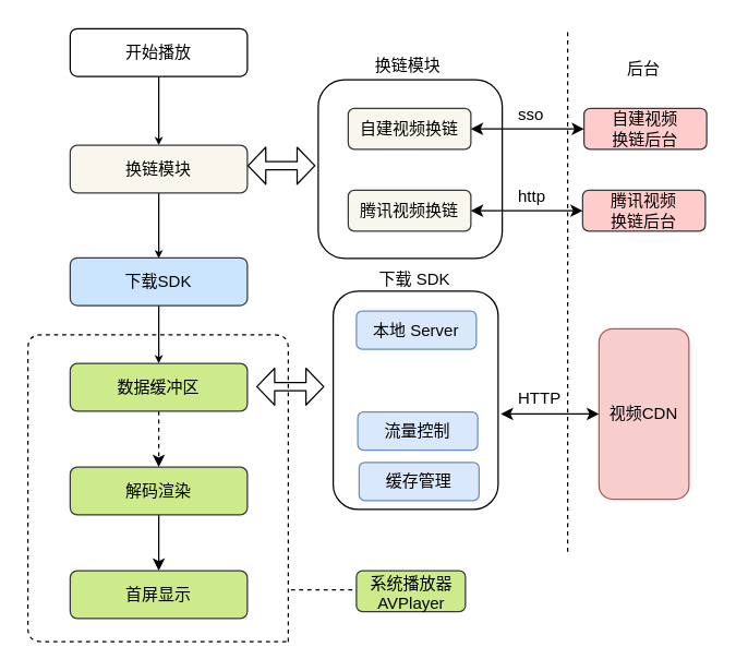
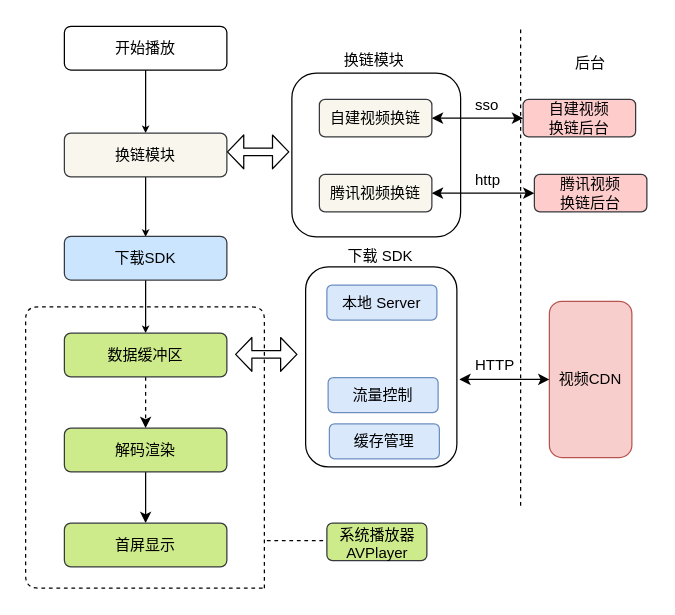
  <mxCell id="0" />
  <mxCell id="1" parent="0" />
  <mxCell id="2" value="" style="rounded=1;whiteSpace=wrap;html=1;gradientColor=none;labelBackgroundColor=none;" parent="1" vertex="1"><mxGeometry x="233" y="58" width="135" height="131" as="geometry" /></mxCell>
  <mxCell id="3" value="自建视频换链" style="rounded=1;whiteSpace=wrap;html=1;fillColor=#f9f7ed;strokeColor=#36393d;" parent="1" vertex="1"><mxGeometry x="255" y="79" width="90" height="30" as="geometry" /></mxCell>
  <mxCell id="4" value="腾讯视频换链" style="rounded=1;whiteSpace=wrap;html=1;fillColor=#f9f7ed;strokeColor=#36393d;" parent="1" vertex="1"><mxGeometry x="255" y="139" width="90" height="30" as="geometry" /></mxCell>
- <mxCell id="5" value="自建视频&lt;br&gt;换链后台" style="rounded=1;whiteSpace=wrap;html=1;fillColor=#ffcccc;strokeColor=#36393d;" parent="1" vertex="1"><mxGeometry x="428" y="79" width="90" height="30" as="geometry" /></mxCell>
+ <mxCell id="5" value="自建视频&lt;br&gt;换链后台" style="rounded=1;whiteSpace=wrap;html=1;fillColor=#ffcccc;strokeColor=#36393d;" parent="1" vertex="1"><mxGeometry x="418" y="79" width="90" height="30" as="geometry" /></mxCell>
  <mxCell id="6" value="腾讯视频&lt;br&gt;换链后台" style="rounded=1;whiteSpace=wrap;html=1;fillColor=#ffcccc;strokeColor=#36393d;" parent="1" vertex="1"><mxGeometry x="427" y="139" width="90" height="30" as="geometry" /></mxCell>
  <mxCell id="7" value="" style="endArrow=classic;startArrow=classic;html=1;entryX=0;entryY=0.5;entryDx=0;entryDy=0;" parent="1" target="5" edge="1"><mxGeometry width="50" height="50" relative="1" as="geometry"><mxPoint x="345" y="94" as="sourcePoint" /><mxPoint x="405" y="94" as="targetPoint" /><Array as="points"><mxPoint x="375" y="94" /></Array></mxGeometry></mxCell>
  <mxCell id="8" value="sso" style="text;html=1;resizable=0;points=[];autosize=1;align=left;verticalAlign=top;spacingTop=-4;" parent="1" vertex="1"><mxGeometry x="378" y="74" width="30" height="20" as="geometry" /></mxCell>
  <mxCell id="9" value="" style="endArrow=classic;startArrow=classic;html=1;exitX=1;exitY=0.5;exitDx=0;exitDy=0;entryX=0;entryY=0.5;entryDx=0;entryDy=0;" parent="1" source="4" target="6" edge="1"><mxGeometry width="50" height="50" relative="1" as="geometry"><mxPoint x="355" y="153" as="sourcePoint" /><mxPoint x="405" y="153" as="targetPoint" /></mxGeometry></mxCell>
  <mxCell id="10" value="http" style="text;html=1;resizable=0;points=[];autosize=1;align=left;verticalAlign=top;spacingTop=-4;" parent="1" vertex="1"><mxGeometry x="378" y="134" width="40" height="20" as="geometry" /></mxCell>
  <mxCell id="11" value="" style="edgeStyle=orthogonalEdgeStyle;rounded=0;orthogonalLoop=1;jettySize=auto;html=1;startSize=3;endSize=3;" parent="1" source="12" target="14" edge="1"><mxGeometry relative="1" as="geometry" /></mxCell>
  <mxCell id="12" value="开始播放" style="rounded=1;whiteSpace=wrap;html=1;" parent="1" vertex="1"><mxGeometry x="51" y="20.5" width="130" height="35" as="geometry" /></mxCell>
  <mxCell id="13" value="" style="edgeStyle=orthogonalEdgeStyle;rounded=0;orthogonalLoop=1;jettySize=auto;html=1;startSize=3;endSize=3;" parent="1" source="14" edge="1"><mxGeometry relative="1" as="geometry"><mxPoint x="116" y="189" as="targetPoint" /></mxGeometry></mxCell>
  <mxCell id="14" value="换链模块" style="rounded=1;whiteSpace=wrap;html=1;fillColor=#f9f7ed;strokeColor=#36393d;" parent="1" vertex="1"><mxGeometry x="51" y="106" width="130" height="35" as="geometry" /></mxCell>
  <mxCell id="15" value="" style="edgeStyle=orthogonalEdgeStyle;rounded=0;orthogonalLoop=1;jettySize=auto;html=1;startSize=3;endSize=3;" parent="1" source="16" target="18" edge="1"><mxGeometry relative="1" as="geometry" /></mxCell>
  <mxCell id="16" value="下载SDK" style="rounded=1;whiteSpace=wrap;html=1;fillColor=#cce5ff;strokeColor=#36393d;" parent="1" vertex="1"><mxGeometry x="51" y="188.5" width="130" height="35" as="geometry" /></mxCell>
  <mxCell id="17" value="" style="edgeStyle=orthogonalEdgeStyle;rounded=0;orthogonalLoop=1;jettySize=auto;html=1;dashed=1;" parent="1" source="18" target="33" edge="1"><mxGeometry relative="1" as="geometry" /></mxCell>
  <mxCell id="18" value="数据缓冲区" style="rounded=1;whiteSpace=wrap;html=1;fillColor=#cdeb8b;strokeColor=#36393d;" parent="1" vertex="1"><mxGeometry x="51" y="266" width="130" height="35" as="geometry" /></mxCell>
  <mxCell id="19" value="" style="shape=flexArrow;endArrow=classic;startArrow=classic;html=1;width=6;endSize=4;startSize=4;" parent="1" edge="1"><mxGeometry width="50" height="50" relative="1" as="geometry"><mxPoint x="181" y="121" as="sourcePoint" /><mxPoint x="231" y="121" as="targetPoint" /></mxGeometry></mxCell>
  <mxCell id="20" value="换链模块" style="text;html=1;resizable=0;points=[];autosize=1;align=left;verticalAlign=top;spacingTop=-4;" parent="1" vertex="1"><mxGeometry x="273" y="38" width="60" height="20" as="geometry" /></mxCell>
  <mxCell id="21" value="" style="rounded=1;whiteSpace=wrap;html=1;labelBackgroundColor=none;gradientColor=none;" parent="1" vertex="1"><mxGeometry x="244" y="213" width="121" height="160" as="geometry" /></mxCell>
  <mxCell id="22" value="视频CDN" style="rounded=1;whiteSpace=wrap;html=1;labelBackgroundColor=none;fillColor=#f8cecc;strokeColor=#b85450;arcSize=15;" parent="1" vertex="1"><mxGeometry x="439" y="240.5" width="66" height="125" as="geometry" /></mxCell>
  <mxCell id="23" value="本地 Server" style="rounded=1;whiteSpace=wrap;html=1;labelBackgroundColor=none;fillColor=#dae8fc;strokeColor=#6c8ebf;" parent="1" vertex="1"><mxGeometry x="261" y="227.5" width="88" height="28" as="geometry" /></mxCell>
  <mxCell id="24" value="流量控制" style="rounded=1;whiteSpace=wrap;html=1;labelBackgroundColor=none;fillColor=#dae8fc;strokeColor=#6c8ebf;" parent="1" vertex="1"><mxGeometry x="262" y="301.5" width="88" height="28" as="geometry" /></mxCell>
  <mxCell id="25" value="缓存管理" style="rounded=1;whiteSpace=wrap;html=1;labelBackgroundColor=none;fillColor=#dae8fc;strokeColor=#6c8ebf;" parent="1" vertex="1"><mxGeometry x="263" y="338.5" width="88" height="28" as="geometry" /></mxCell>
  <mxCell id="26" value="" style="endArrow=classic;startArrow=classic;html=1;entryX=0;entryY=0.5;entryDx=0;entryDy=0;" parent="1" target="22" edge="1"><mxGeometry width="50" height="50" relative="1" as="geometry"><mxPoint x="367" y="303" as="sourcePoint" /><mxPoint x="409" y="279.5" as="targetPoint" /></mxGeometry></mxCell>
  <mxCell id="27" value="HTTP" style="text;html=1;resizable=0;points=[];autosize=1;align=left;verticalAlign=top;spacingTop=-4;" parent="1" vertex="1"><mxGeometry x="378" y="281.5" width="50" height="20" as="geometry" /></mxCell>
  <mxCell id="28" value="" style="shape=flexArrow;endArrow=classic;startArrow=classic;html=1;width=6;endSize=4;startSize=4;" parent="1" edge="1"><mxGeometry width="50" height="50" relative="1" as="geometry"><mxPoint x="187.5" y="283" as="sourcePoint" /><mxPoint x="237.5" y="283" as="targetPoint" /></mxGeometry></mxCell>
  <mxCell id="29" value="下载 SDK" style="text;html=1;resizable=0;points=[];autosize=1;align=left;verticalAlign=top;spacingTop=-4;" parent="1" vertex="1"><mxGeometry x="276" y="194.5" width="70" height="20" as="geometry" /></mxCell>
  <mxCell id="30" value="" style="endArrow=none;dashed=1;html=1;" parent="1" edge="1"><mxGeometry width="50" height="50" relative="1" as="geometry"><mxPoint x="416" y="404" as="sourcePoint" /><mxPoint x="416" y="21" as="targetPoint" /><Array as="points" /></mxGeometry></mxCell>
  <mxCell id="31" value="后台" style="text;html=1;resizable=0;points=[];autosize=1;align=left;verticalAlign=top;spacingTop=-4;" parent="1" vertex="1"><mxGeometry x="458" y="40" width="40" height="20" as="geometry" /></mxCell>
  <mxCell id="32" value="" style="edgeStyle=orthogonalEdgeStyle;rounded=0;orthogonalLoop=1;jettySize=auto;html=1;" parent="1" source="33" target="34" edge="1"><mxGeometry relative="1" as="geometry" /></mxCell>
  <mxCell id="33" value="解码渲染" style="rounded=1;whiteSpace=wrap;html=1;fillColor=#cdeb8b;strokeColor=#36393d;" parent="1" vertex="1"><mxGeometry x="51" y="342" width="130" height="35" as="geometry" /></mxCell>
  <mxCell id="34" value="首屏显示" style="rounded=1;whiteSpace=wrap;html=1;fillColor=#cdeb8b;strokeColor=#36393d;" parent="1" vertex="1"><mxGeometry x="51" y="418" width="130" height="35" as="geometry" /></mxCell>
  <mxCell id="35" value="" style="endArrow=none;dashed=1;html=1;" parent="1" edge="1"><mxGeometry width="50" height="50" relative="1" as="geometry"><mxPoint x="211" y="470" as="sourcePoint" /><mxPoint x="211" y="470" as="targetPoint" /><Array as="points"><mxPoint x="211" y="245" /><mxPoint x="20" y="245" /><mxPoint x="20" y="470" /><mxPoint x="123" y="470" /></Array></mxGeometry></mxCell>
  <mxCell id="36" value="系统播放器&lt;br&gt;AVPlayer" style="text;html=1;resizable=0;points=[];autosize=1;align=center;verticalAlign=top;spacingTop=-4;rounded=1;fillColor=#cdeb8b;strokeColor=#36393d;" parent="1" vertex="1"><mxGeometry x="261" y="418" width="80" height="30" as="geometry" /></mxCell>
  <mxCell id="37" value="" style="endArrow=none;dashed=1;html=1;entryX=-0.006;entryY=0.467;entryDx=0;entryDy=0;entryPerimeter=0;" parent="1" target="36" edge="1"><mxGeometry width="50" height="50" relative="1" as="geometry"><mxPoint x="213" y="432" as="sourcePoint" /><mxPoint x="70" y="492" as="targetPoint" /></mxGeometry></mxCell>
